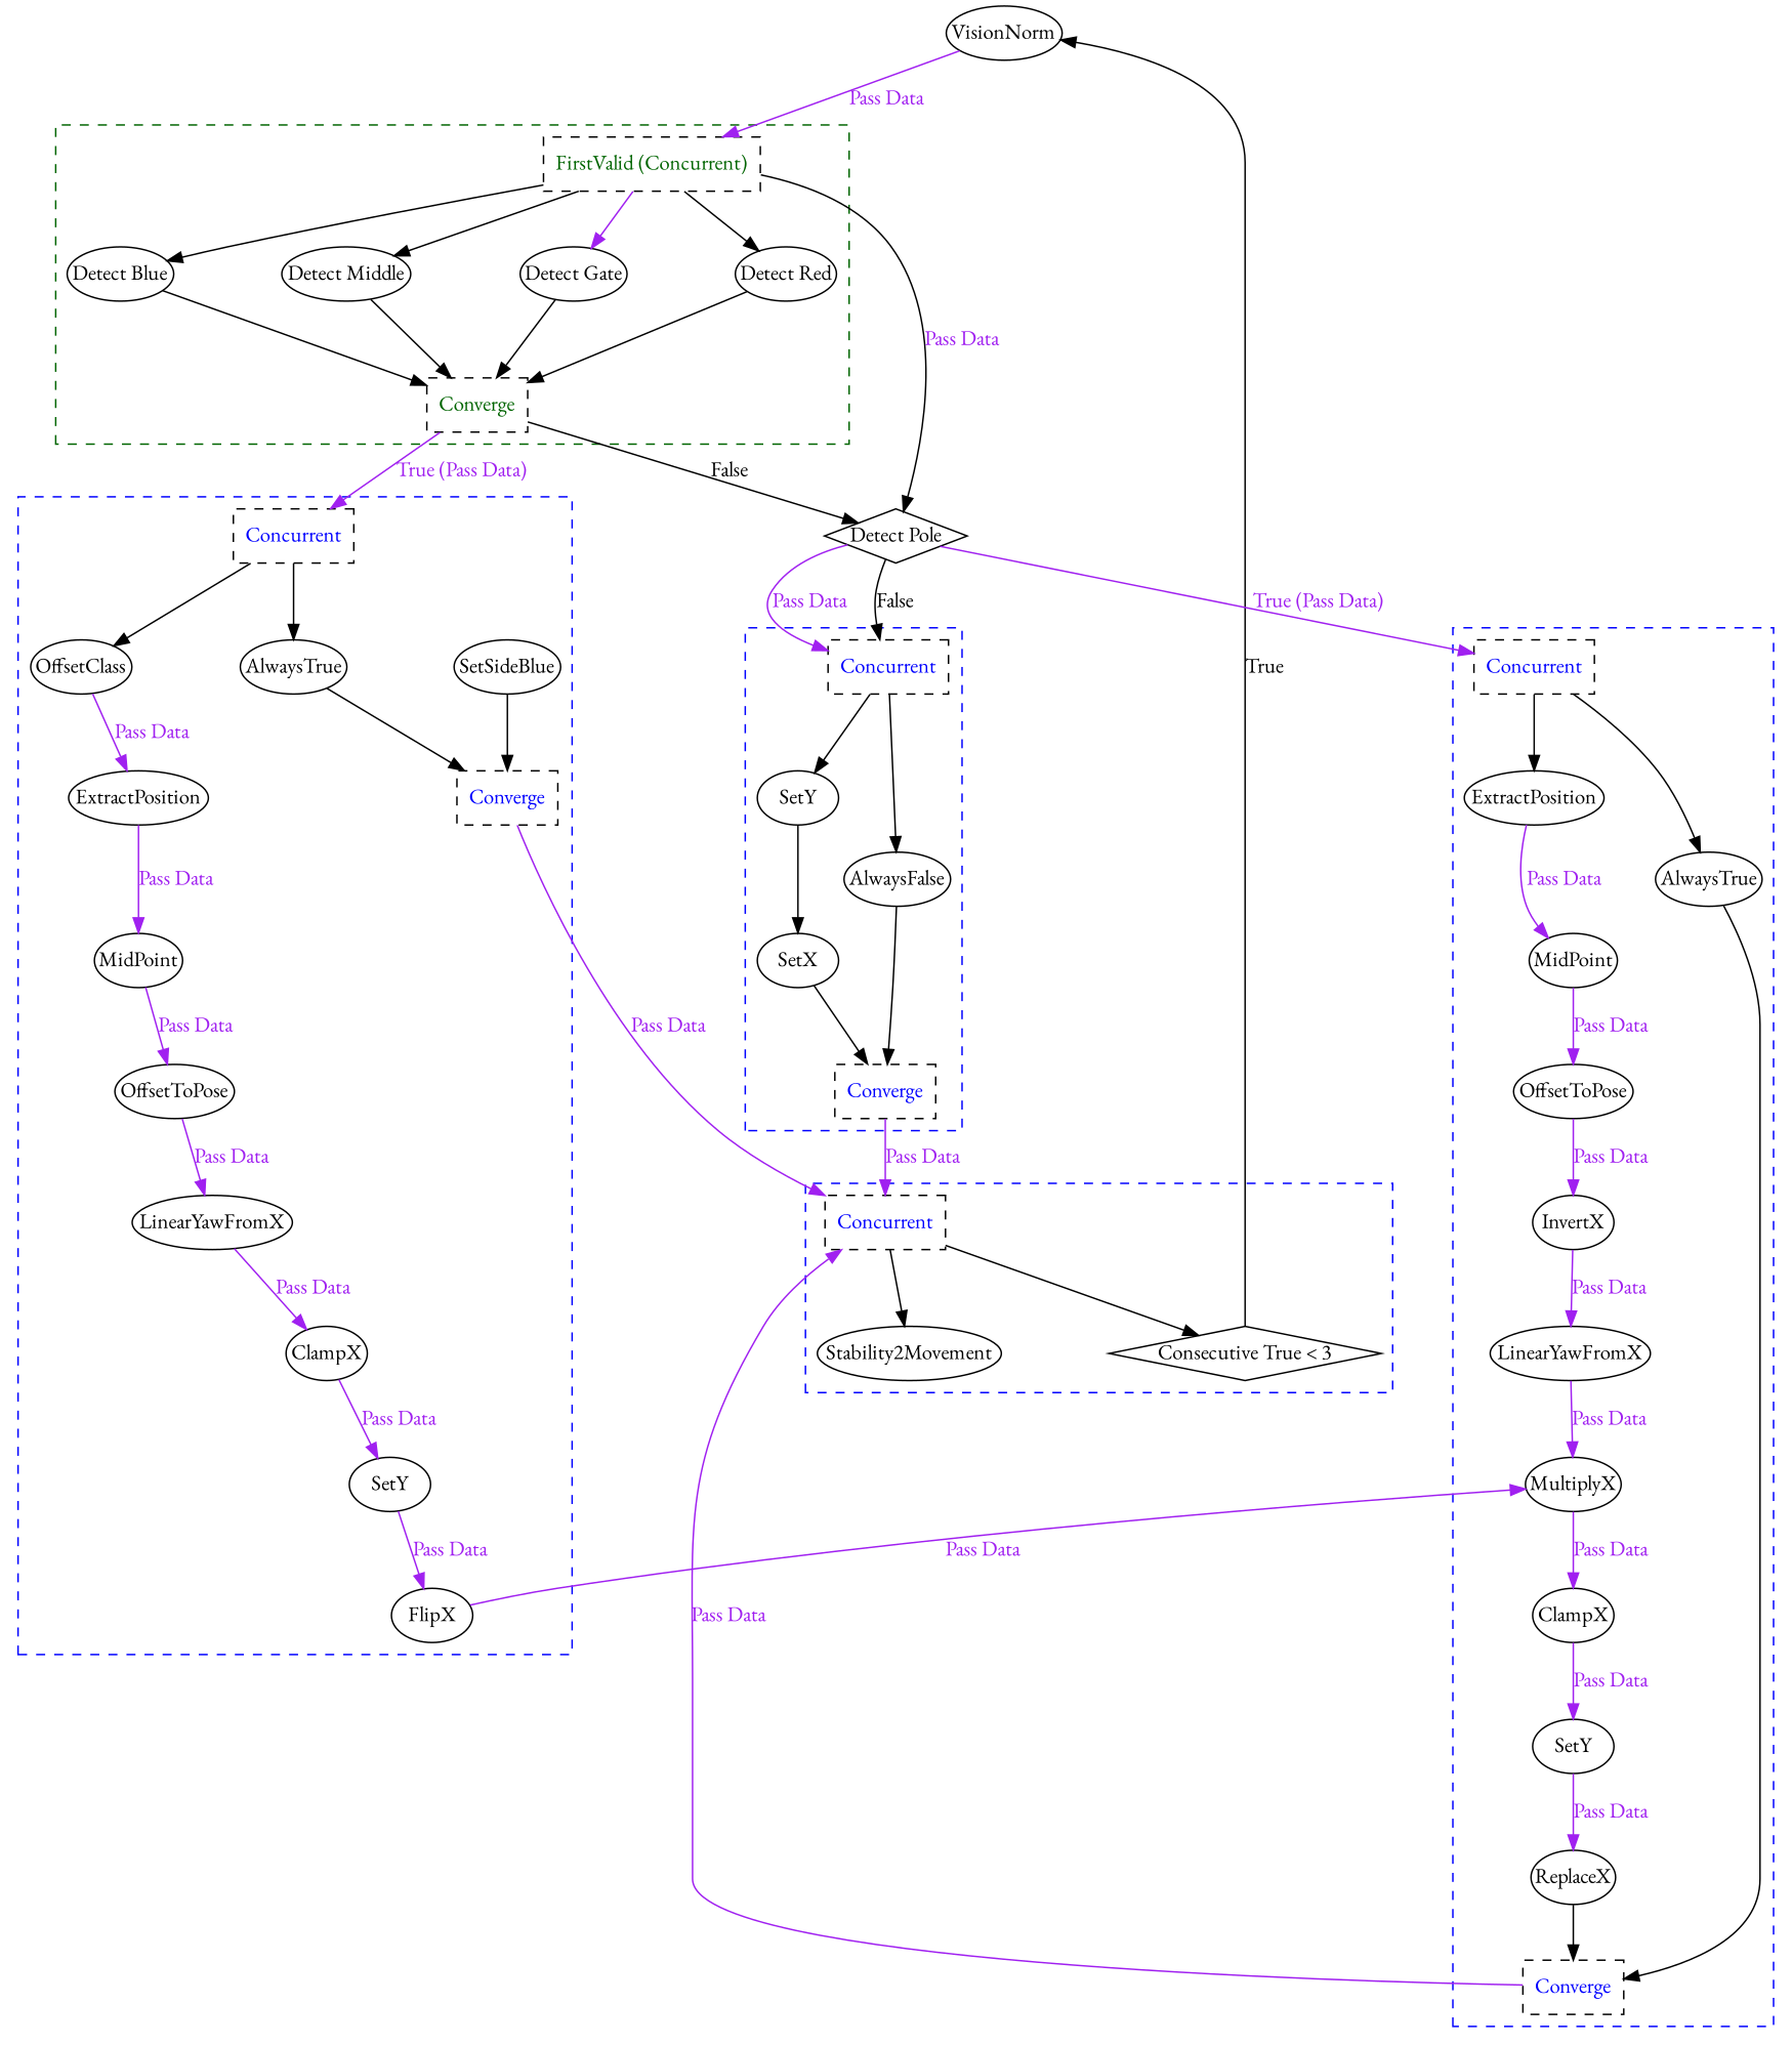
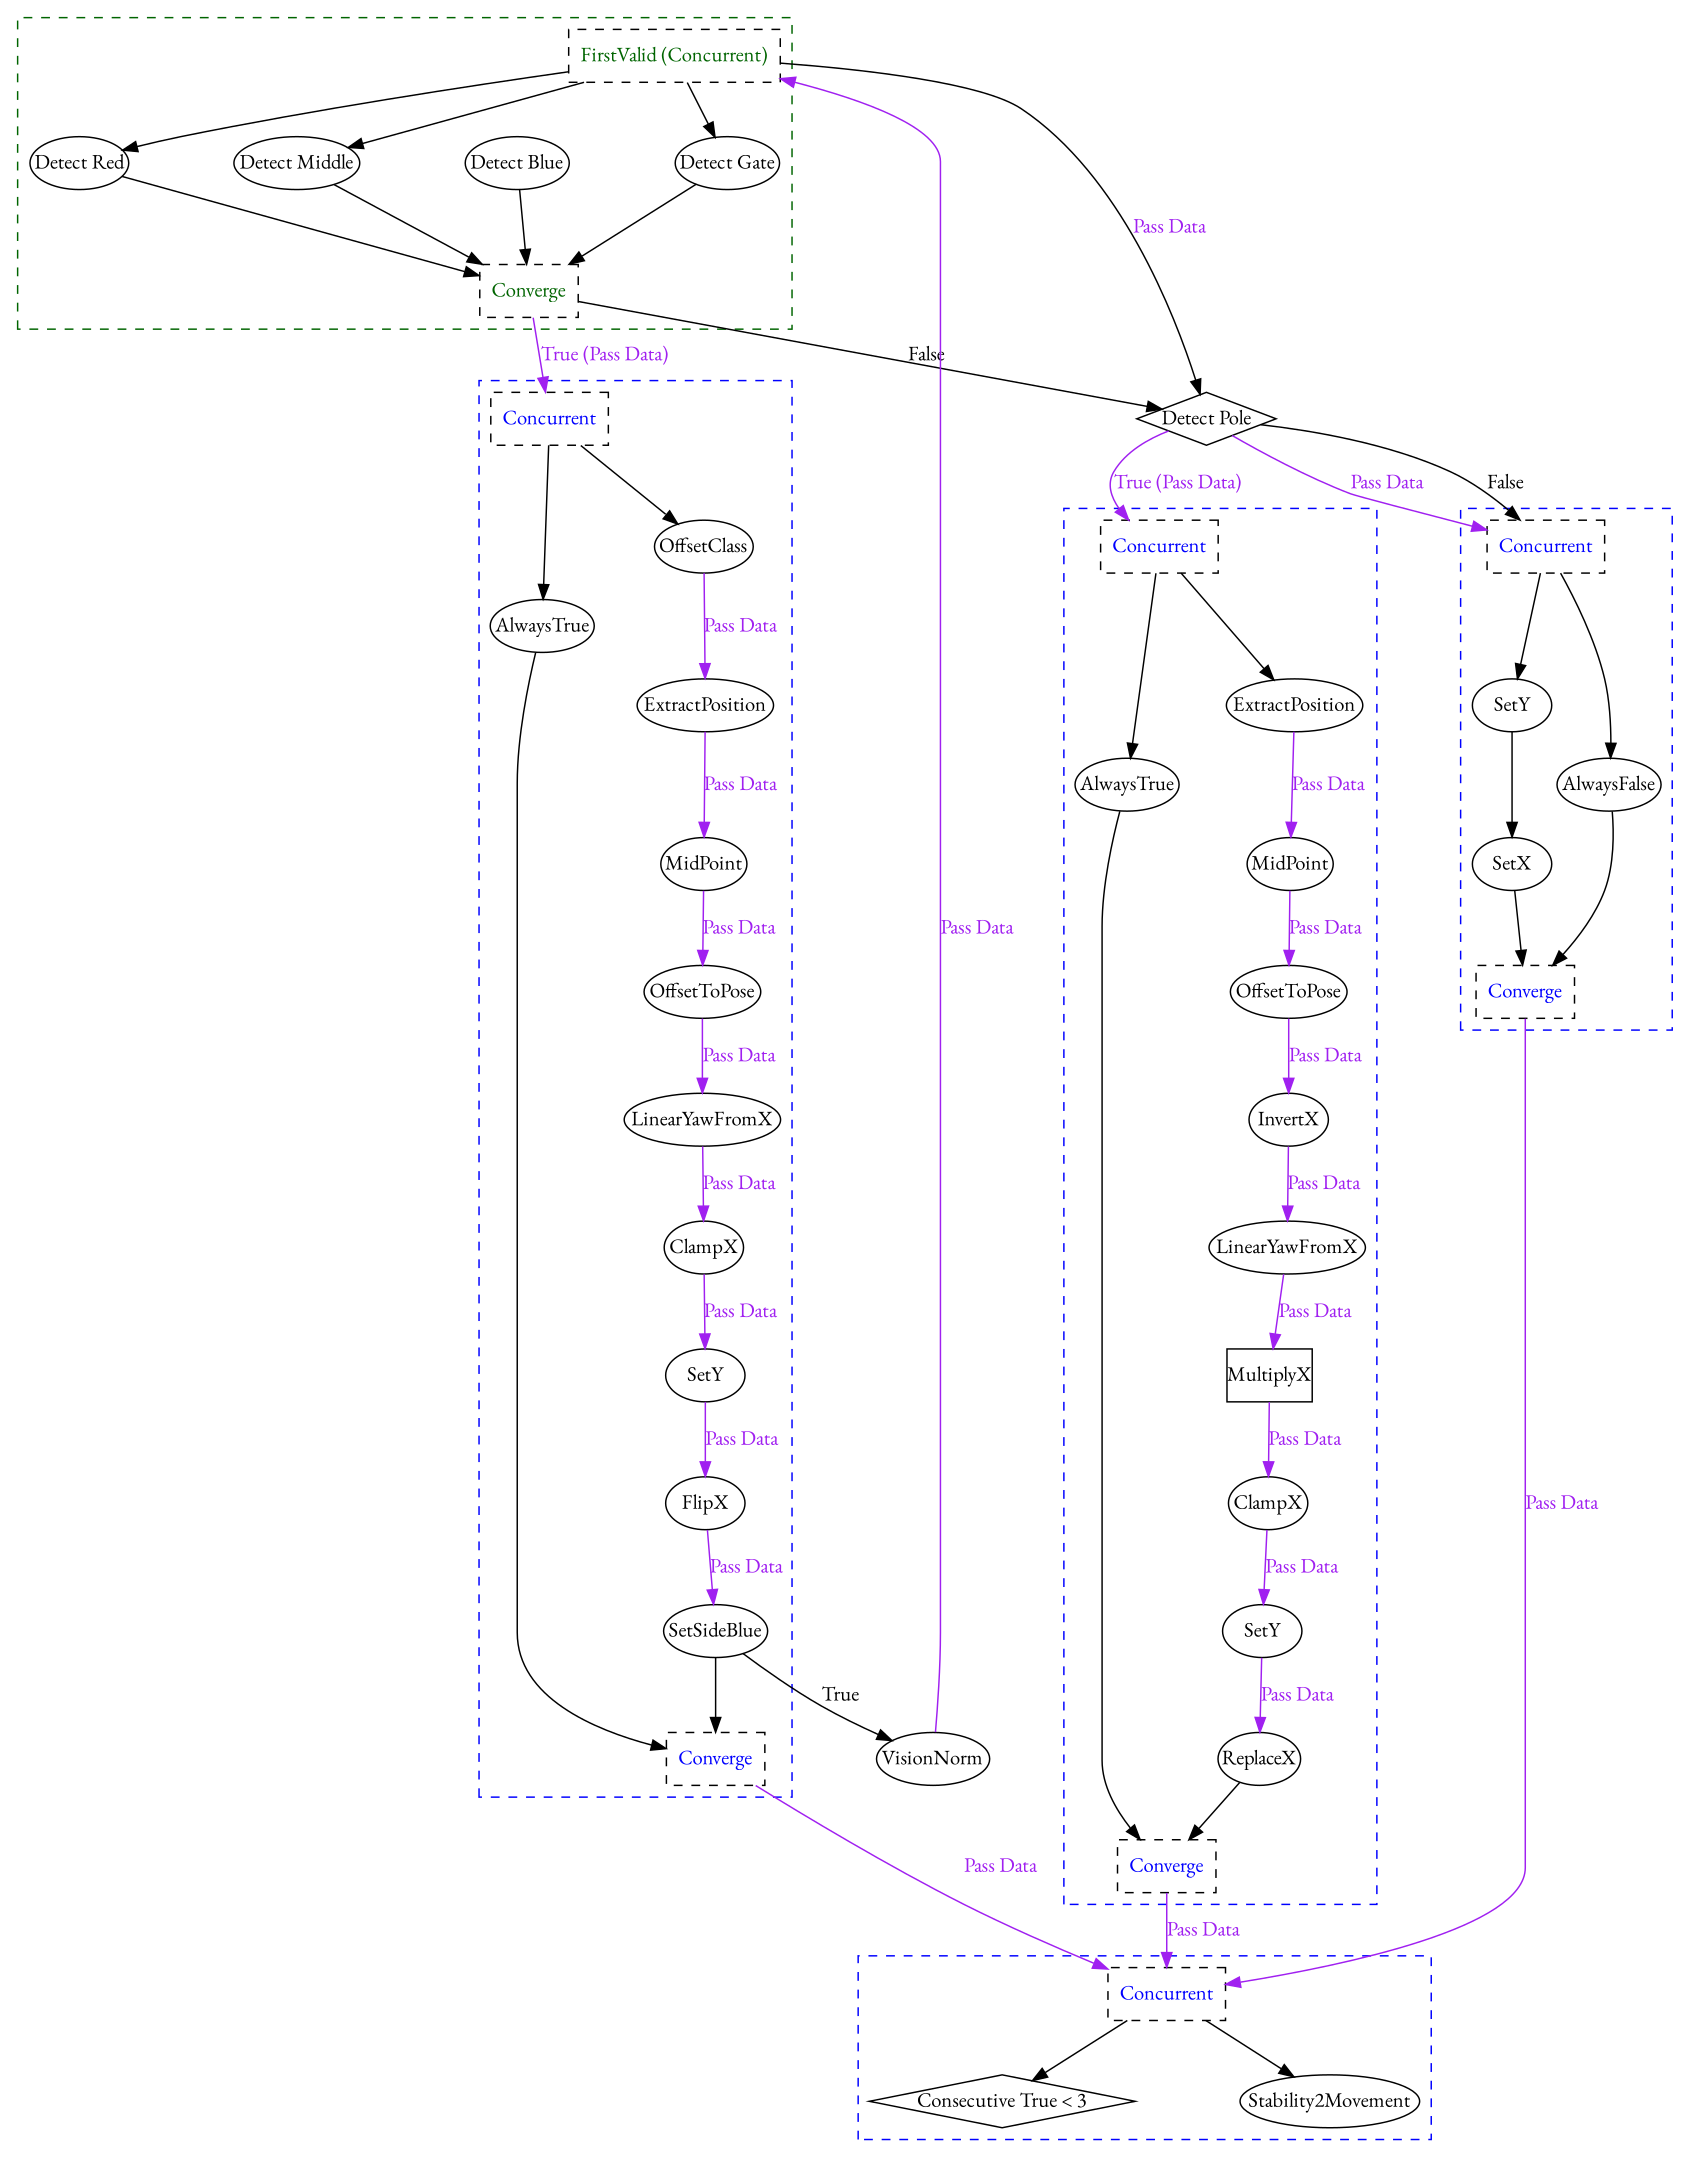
  digraph {
    fontname="EB Garamond"
    nodesep=1.0
    splines=true
    node [fontname="EB Garamond" margin=0]
    edge [fontname="EB Garamond"]
    n1 [label=FlipX]
    n2 [label=SetSideBlue]
    n3 [fontcolor=blue label=Converge shape=box style=dashed margin=""]
    n4 [label=SetY]
    n5 [label=ClampX]
    n6 [label=LinearYawFromX]
    n7 [label=OffsetToPose]
    n8 [label=MidPoint]
    n9 [label=ExtractPosition]
    n10 [label=OffsetClass]
    n11 [fontcolor=blue label=Concurrent shape=box style=dashed margin=""]
    n12 [label=AlwaysTrue]
    n13 [label=SetY]
    n14 [label=ReplaceX]
    n15 [fontcolor=blue label=Converge shape=box style=dashed margin=""]
    n16 [label=ClampX]
-   n17 [label=MultiplyX]
+   n17 [label=MultiplyX shape=box]
    n18 [label=LinearYawFromX]
    n19 [label=InvertX]
    n20 [label=OffsetToPose]
    n21 [label=MidPoint]
    n22 [label=ExtractPosition]
    n23 [fontcolor=blue label=Concurrent shape=box style=dashed margin=""]
    n24 [label=AlwaysTrue]
    n25 [label=SetY]
    n26 [label=SetX]
    n27 [fontcolor=blue label=Converge shape=box style=dashed margin=""]
    n28 [fontcolor=blue label=Concurrent shape=box style=dashed margin=""]
    n29 [label=AlwaysFalse]
    n30 [fontcolor=darkgreen label=Converge shape=box style=dashed margin=""]
    n31 [fontcolor=darkgreen label="FirstValid (Concurrent)" shape=box style=dashed margin=""]
    n32 [label="Detect Blue"]
    n33 [label="Detect Middle"]
    n34 [label="Detect Gate"]
    n35 [label="Detect Red"]
    n36 [label="Consecutive True < 3" shape=diamond]
    n37 [fontcolor=blue label=Concurrent shape=box style=dashed margin=""]
    n38 [label=Stability2Movement]
    n39 [label="Detect Pole" shape=diamond]
    n40 [label=VisionNorm]
    subgraph cluster_1 {
      color=blue
      style=dashed
      n1
      n2
      n3
      n4
      n5
      n6
      n7
      n8
      n9
      n10
      n11
      n12
    }
    subgraph cluster_2 {
      color=blue
      style=dashed
      n13
      n14
      n15
      n16
      n17
      n18
      n19
      n20
      n21
      n22
      n23
      n24
    }
    subgraph cluster_3 {
      color=blue
      style=dashed
      n25
      n26
      n27
      n28
      n29
    }
    subgraph cluster_4 {
      color=darkgreen
      style=dashed
      n30
      n31
      n32
      n33
      n34
      n35
    }
    subgraph cluster_5 {
      color=blue
      style=dashed
      n36
      n37
      n38
    }
-   n1 -> n17 [color=purple fontcolor=purple label="Pass Data"]
+   n1 -> n2 [color=purple fontcolor=purple label="Pass Data"]
    n2 -> n3
    n3 -> n37 [color=purple fontcolor=purple label="Pass Data"]
    n4 -> n1 [color=purple fontcolor=purple label="Pass Data"]
    n5 -> n4 [color=purple fontcolor=purple label="Pass Data"]
    n6 -> n5 [color=purple fontcolor=purple label="Pass Data"]
    n7 -> n6 [color=purple fontcolor=purple label="Pass Data"]
    n8 -> n7 [color=purple fontcolor=purple label="Pass Data"]
    n9 -> n8 [color=purple fontcolor=purple label="Pass Data"]
    n10 -> n9 [color=purple fontcolor=purple label="Pass Data"]
    n11 -> n10
    n11 -> n12
    n12 -> n3
    n13 -> n14 [color=purple fontcolor=purple label="Pass Data"]
    n14 -> n15
    n15 -> n37 [color=purple fontcolor=purple label="Pass Data"]
    n16 -> n13 [color=purple fontcolor=purple label="Pass Data"]
    n17 -> n16 [color=purple fontcolor=purple label="Pass Data"]
    n18 -> n17 [color=purple fontcolor=purple label="Pass Data"]
    n19 -> n18 [color=purple fontcolor=purple label="Pass Data"]
    n20 -> n19 [color=purple fontcolor=purple label="Pass Data"]
    n21 -> n20 [color=purple fontcolor=purple label="Pass Data"]
    n22 -> n21 [color=purple fontcolor=purple label="Pass Data"]
    n23 -> n22
    n23 -> n24
    n24 -> n15
    n25 -> n26
    n26 -> n27
    n27 -> n37 [color=purple fontcolor=purple label="Pass Data"]
    n28 -> n25
    n28 -> n29
    n29 -> n27
    n30 -> n11 [color=purple fontcolor=purple label="True (Pass Data)"]
    n30 -> n39 [label=False]
-   n31 -> n32
    n31 -> n33
-   n31 -> n34 [color=purple]
+   n31 -> n34
    n31 -> n35
    n31 -> n39 [color=black fontcolor=purple label="Pass Data"]
    n32 -> n30
    n33 -> n30
    n34 -> n30
    n35 -> n30
-   n36 -> n40 [label=True]
+   n2 -> n40 [label=True]
    n37 -> n36
    n37 -> n38
    n39 -> n23 [color=purple fontcolor=purple label="True (Pass Data)"]
    n39 -> n28 [label=False]
    n39 -> n28 [color=purple fontcolor=purple label="Pass Data"]
    n40 -> n31 [color=purple fontcolor=purple label="Pass Data"]
  }
